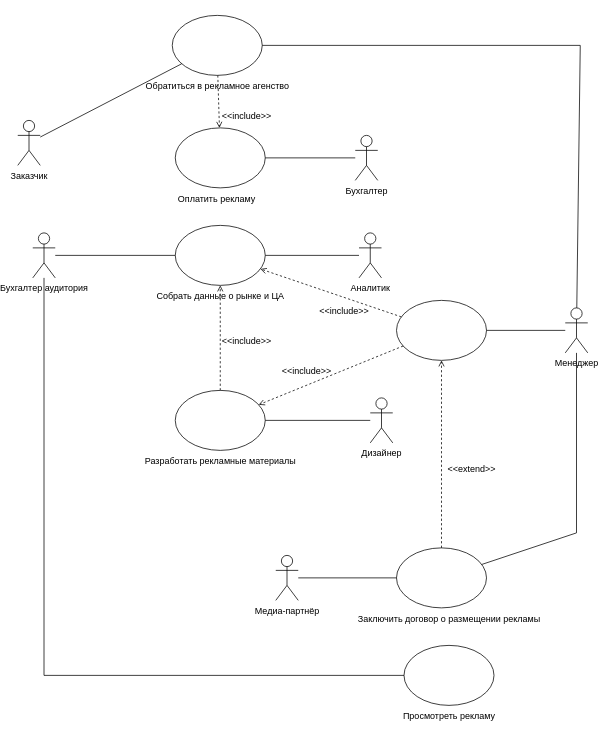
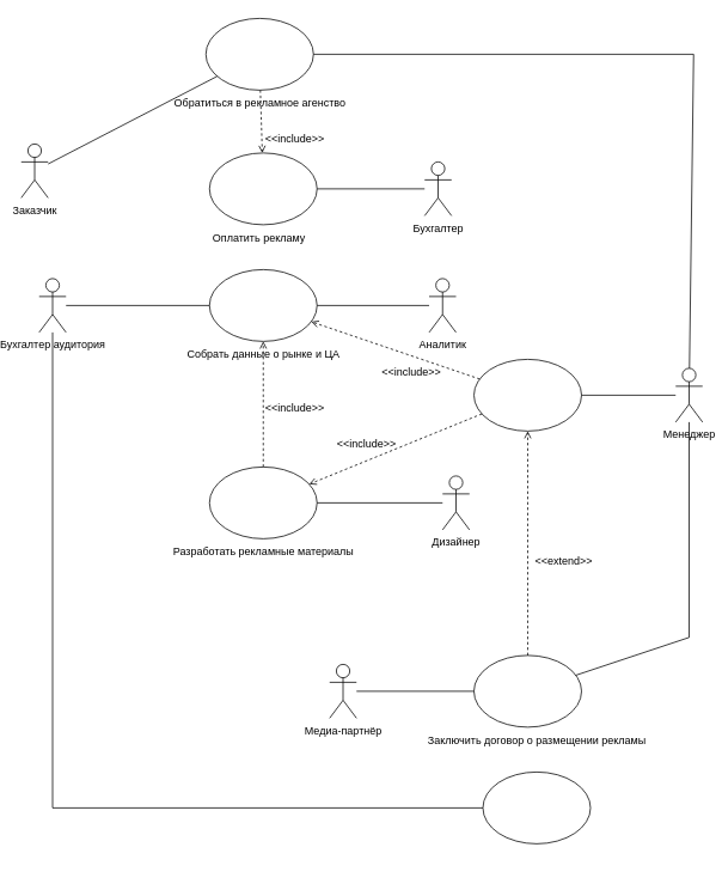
  <mxCell id="0" />
  <mxCell id="1" parent="0" />
  <mxCell id="2" value="Заказчик" style="shape=umlActor;verticalLabelPosition=bottom;verticalAlign=top;html=1;outlineConnect=0;" vertex="1" parent="1"><mxGeometry x="20" y="160" width="30" height="60" as="geometry" /></mxCell>
  <mxCell id="3" value="Дизайнер" style="shape=umlActor;verticalLabelPosition=bottom;verticalAlign=top;html=1;outlineConnect=0;" vertex="1" parent="1"><mxGeometry x="490" y="530" width="30" height="60" as="geometry" /></mxCell>
  <mxCell id="4" value="Менеджер" style="shape=umlActor;verticalLabelPosition=bottom;verticalAlign=top;html=1;outlineConnect=0;" vertex="1" parent="1"><mxGeometry x="750" y="410" width="30" height="60" as="geometry" /></mxCell>
  <mxCell id="5" value="Аналитик" style="shape=umlActor;verticalLabelPosition=bottom;verticalAlign=top;html=1;outlineConnect=0;" vertex="1" parent="1"><mxGeometry x="475" y="310" width="30" height="60" as="geometry" /></mxCell>
  <mxCell id="6" value="" style="ellipse;whiteSpace=wrap;html=1;" vertex="1" parent="1"><mxGeometry x="226" y="20" width="120" height="80" as="geometry" /></mxCell>
  <mxCell id="7" value="Обратиться в рекламное агенство" style="text;html=1;align=center;verticalAlign=middle;resizable=0;points=[];autosize=1;strokeColor=none;fillColor=none;" vertex="1" parent="1"><mxGeometry x="176" y="100" width="220" height="30" as="geometry" /></mxCell>
  <mxCell id="8" value="" style="ellipse;whiteSpace=wrap;html=1;" vertex="1" parent="1"><mxGeometry x="230" y="300" width="120" height="80" as="geometry" /></mxCell>
  <mxCell id="9" value="Собрать данные о рынке и ЦА" style="text;html=1;align=center;verticalAlign=middle;resizable=0;points=[];autosize=1;strokeColor=none;fillColor=none;" vertex="1" parent="1"><mxGeometry x="195" y="380" width="190" height="30" as="geometry" /></mxCell>
  <mxCell id="10" value="Бухгалтер аудитория" style="shape=umlActor;verticalLabelPosition=bottom;verticalAlign=top;html=1;outlineConnect=0;" vertex="1" parent="1"><mxGeometry x="40" y="310" width="30" height="60" as="geometry" /></mxCell>
  <mxCell id="11" value="" style="endArrow=none;html=1;rounded=0;" edge="1" parent="1" source="10" target="8"><mxGeometry width="50" height="50" relative="1" as="geometry"><mxPoint x="320" y="590" as="sourcePoint" /><mxPoint x="370" y="540" as="targetPoint" /></mxGeometry></mxCell>
  <mxCell id="12" value="" style="endArrow=none;html=1;rounded=0;" edge="1" parent="1" source="8" target="5"><mxGeometry width="50" height="50" relative="1" as="geometry"><mxPoint x="450" y="580" as="sourcePoint" /><mxPoint x="500" y="530" as="targetPoint" /></mxGeometry></mxCell>
  <mxCell id="13" value="" style="endArrow=none;html=1;rounded=0;" edge="1" parent="1" source="2" target="6"><mxGeometry width="50" height="50" relative="1" as="geometry"><mxPoint x="320" y="570" as="sourcePoint" /><mxPoint x="370" y="520" as="targetPoint" /></mxGeometry></mxCell>
  <mxCell id="14" value="" style="ellipse;whiteSpace=wrap;html=1;" vertex="1" parent="1"><mxGeometry x="525" y="400" width="120" height="80" as="geometry" /></mxCell>
  <mxCell id="15" value="" style="endArrow=none;html=1;rounded=0;" edge="1" parent="1" source="14" target="4"><mxGeometry width="50" height="50" relative="1" as="geometry"><mxPoint x="320" y="280" as="sourcePoint" /><mxPoint x="370" y="230" as="targetPoint" /></mxGeometry></mxCell>
  <mxCell id="16" value="" style="ellipse;whiteSpace=wrap;html=1;" vertex="1" parent="1"><mxGeometry x="230" y="520" width="120" height="80" as="geometry" /></mxCell>
  <mxCell id="17" value="Разработать рекламные материалы" style="text;html=1;align=center;verticalAlign=middle;resizable=0;points=[];autosize=1;strokeColor=none;fillColor=none;" vertex="1" parent="1"><mxGeometry x="180" y="600" width="220" height="30" as="geometry" /></mxCell>
  <mxCell id="18" value="" style="endArrow=none;html=1;rounded=0;" edge="1" parent="1" source="16" target="3"><mxGeometry width="50" height="50" relative="1" as="geometry"><mxPoint x="435" y="670" as="sourcePoint" /><mxPoint x="485" y="620" as="targetPoint" /></mxGeometry></mxCell>
  <mxCell id="19" value="" style="ellipse;whiteSpace=wrap;html=1;" vertex="1" parent="1"><mxGeometry x="525" y="730" width="120" height="80" as="geometry" /></mxCell>
  <mxCell id="20" value="Заключить договор о размещении рекламы" style="text;html=1;align=center;verticalAlign=middle;resizable=0;points=[];autosize=1;strokeColor=none;fillColor=none;" vertex="1" parent="1"><mxGeometry x="460" y="810" width="270" height="30" as="geometry" /></mxCell>
  <mxCell id="21" value="Медиа-партнёр" style="shape=umlActor;verticalLabelPosition=bottom;verticalAlign=top;html=1;outlineConnect=0;" vertex="1" parent="1"><mxGeometry x="364" y="740" width="30" height="60" as="geometry" /></mxCell>
  <mxCell id="22" value="" style="endArrow=none;html=1;rounded=0;" edge="1" parent="1" source="21" target="19"><mxGeometry width="50" height="50" relative="1" as="geometry"><mxPoint x="610" y="580" as="sourcePoint" /><mxPoint x="660" y="530" as="targetPoint" /></mxGeometry></mxCell>
  <mxCell id="23" value="" style="endArrow=none;html=1;rounded=0;" edge="1" parent="1" source="19" target="4"><mxGeometry width="50" height="50" relative="1" as="geometry"><mxPoint x="320" y="280" as="sourcePoint" /><mxPoint x="370" y="230" as="targetPoint" /><Array as="points"><mxPoint x="765" y="710" /></Array></mxGeometry></mxCell>
  <mxCell id="24" value="" style="ellipse;whiteSpace=wrap;html=1;" vertex="1" parent="1"><mxGeometry x="535" y="860" width="120" height="80" as="geometry" /></mxCell>
  <mxCell id="25" value="" style="endArrow=none;html=1;rounded=0;" edge="1" parent="1" source="24" target="10"><mxGeometry width="50" height="50" relative="1" as="geometry"><mxPoint x="320" y="720" as="sourcePoint" /><mxPoint x="370" y="670" as="targetPoint" /><Array as="points"><mxPoint x="55" y="900" /></Array></mxGeometry></mxCell>
- <mxCell id="26" value="Просмотреть рекламу" style="text;html=1;align=center;verticalAlign=middle;resizable=0;points=[];autosize=1;strokeColor=none;fillColor=none;" vertex="1" parent="1"><mxGeometry x="520" y="940" width="150" height="30" as="geometry" /></mxCell>
  <mxCell id="27" value="" style="ellipse;whiteSpace=wrap;html=1;" vertex="1" parent="1"><mxGeometry x="230" y="170" width="120" height="80" as="geometry" /></mxCell>
  <mxCell id="28" value="Оплатить рекламу" style="text;html=1;align=center;verticalAlign=middle;resizable=0;points=[];autosize=1;strokeColor=none;fillColor=none;" vertex="1" parent="1"><mxGeometry x="220" y="250" width="130" height="30" as="geometry" /></mxCell>
  <mxCell id="29" value="Бухгалтер" style="shape=umlActor;verticalLabelPosition=bottom;verticalAlign=top;html=1;outlineConnect=0;" vertex="1" parent="1"><mxGeometry x="470" y="180" width="30" height="60" as="geometry" /></mxCell>
  <mxCell id="30" value="" style="endArrow=none;html=1;rounded=0;" edge="1" parent="1" source="29" target="27"><mxGeometry width="50" height="50" relative="1" as="geometry"><mxPoint x="310" y="490" as="sourcePoint" /><mxPoint x="360" y="440" as="targetPoint" /></mxGeometry></mxCell>
  <mxCell id="31" value="" style="endArrow=none;html=1;rounded=0;" edge="1" parent="1" source="6" target="4"><mxGeometry width="50" height="50" relative="1" as="geometry"><mxPoint x="220" y="500" as="sourcePoint" /><mxPoint x="270" y="450" as="targetPoint" /><Array as="points"><mxPoint x="770" y="60" /></Array></mxGeometry></mxCell>
  <mxCell id="32" value="&amp;lt;&amp;lt;include&amp;gt;&amp;gt;" style="text;html=1;align=center;verticalAlign=middle;resizable=0;points=[];autosize=1;strokeColor=none;fillColor=none;" vertex="1" parent="1"><mxGeometry x="280" y="140" width="90" height="30" as="geometry" /></mxCell>
  <mxCell id="33" value="" style="endArrow=open;html=1;rounded=0;endFill=0;dashed=1;" edge="1" parent="1" source="6" target="27"><mxGeometry width="50" height="50" relative="1" as="geometry"><mxPoint x="280" y="540" as="sourcePoint" /><mxPoint x="330" y="490" as="targetPoint" /></mxGeometry></mxCell>
  <mxCell id="34" value="" style="endArrow=open;html=1;rounded=0;endFill=0;dashed=1;" edge="1" parent="1" source="14" target="8"><mxGeometry width="50" height="50" relative="1" as="geometry"><mxPoint x="307" y="120" as="sourcePoint" /><mxPoint x="309" y="190" as="targetPoint" /></mxGeometry></mxCell>
  <mxCell id="35" value="" style="endArrow=open;html=1;rounded=0;endFill=0;dashed=1;" edge="1" parent="1" source="14" target="16"><mxGeometry width="50" height="50" relative="1" as="geometry"><mxPoint x="317" y="130" as="sourcePoint" /><mxPoint x="319" y="200" as="targetPoint" /></mxGeometry></mxCell>
  <mxCell id="36" value="" style="endArrow=open;html=1;rounded=0;endFill=0;dashed=1;" edge="1" parent="1" source="19" target="14"><mxGeometry width="50" height="50" relative="1" as="geometry"><mxPoint x="653" y="570" as="sourcePoint" /><mxPoint x="655" y="640" as="targetPoint" /></mxGeometry></mxCell>
  <mxCell id="37" value="&amp;lt;&amp;lt;include&amp;gt;&amp;gt;" style="text;html=1;align=center;verticalAlign=middle;resizable=0;points=[];autosize=1;strokeColor=none;fillColor=none;" vertex="1" parent="1"><mxGeometry x="360" y="480" width="90" height="30" as="geometry" /></mxCell>
  <mxCell id="38" value="&amp;lt;&amp;lt;include&amp;gt;&amp;gt;" style="text;html=1;align=center;verticalAlign=middle;resizable=0;points=[];autosize=1;strokeColor=none;fillColor=none;" vertex="1" parent="1"><mxGeometry x="410" y="400" width="90" height="30" as="geometry" /></mxCell>
  <mxCell id="39" value="&amp;lt;&amp;lt;extend&amp;gt;&amp;gt;" style="text;html=1;align=center;verticalAlign=middle;resizable=0;points=[];autosize=1;strokeColor=none;fillColor=none;" vertex="1" parent="1"><mxGeometry x="580" y="610" width="90" height="30" as="geometry" /></mxCell>
  <mxCell id="40" value="" style="endArrow=open;html=1;rounded=0;endFill=0;dashed=1;" edge="1" parent="1" source="16" target="8"><mxGeometry width="50" height="50" relative="1" as="geometry"><mxPoint x="541" y="432" as="sourcePoint" /><mxPoint x="353" y="368" as="targetPoint" /></mxGeometry></mxCell>
  <mxCell id="41" value="&amp;lt;&amp;lt;include&amp;gt;&amp;gt;" style="text;html=1;align=center;verticalAlign=middle;resizable=0;points=[];autosize=1;strokeColor=none;fillColor=none;" vertex="1" parent="1"><mxGeometry x="280" y="440" width="90" height="30" as="geometry" /></mxCell>
